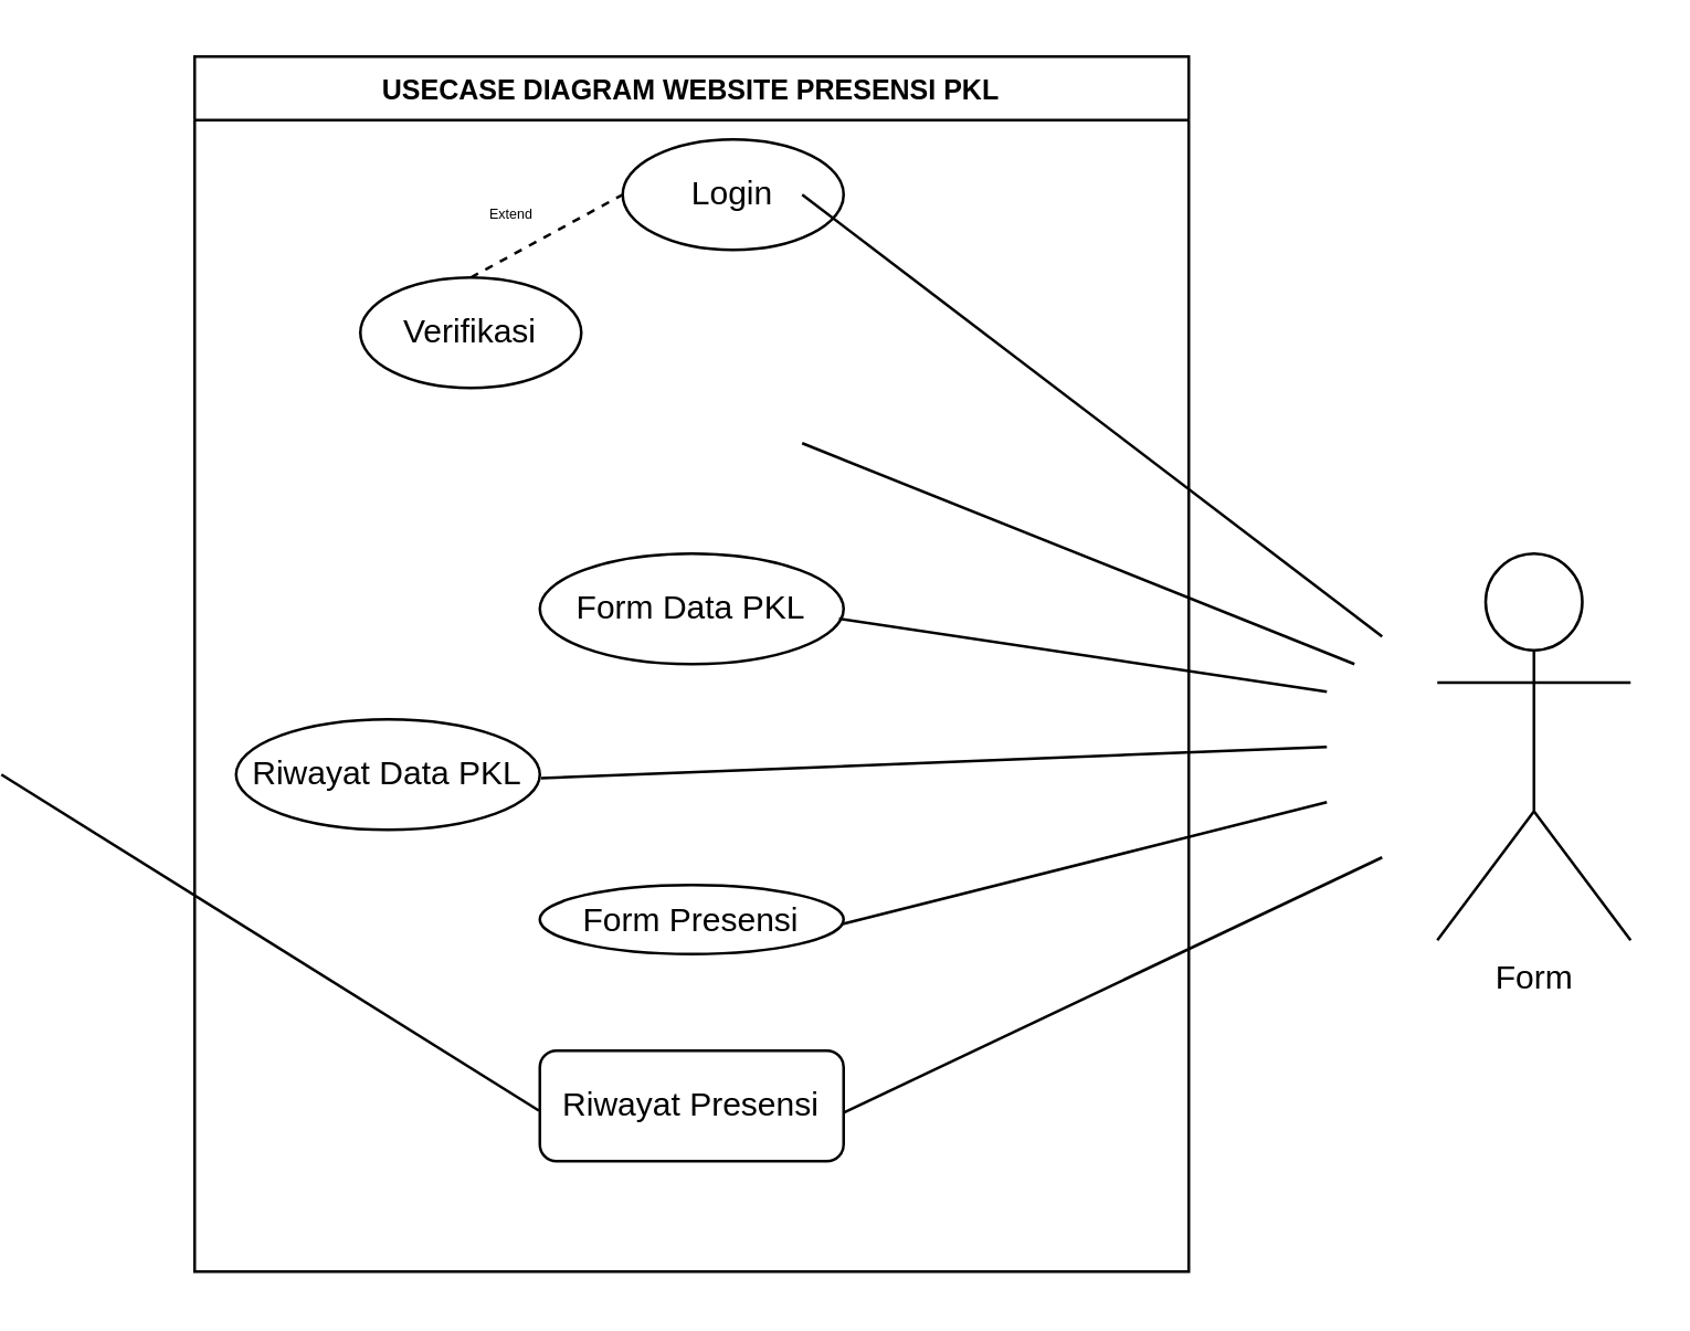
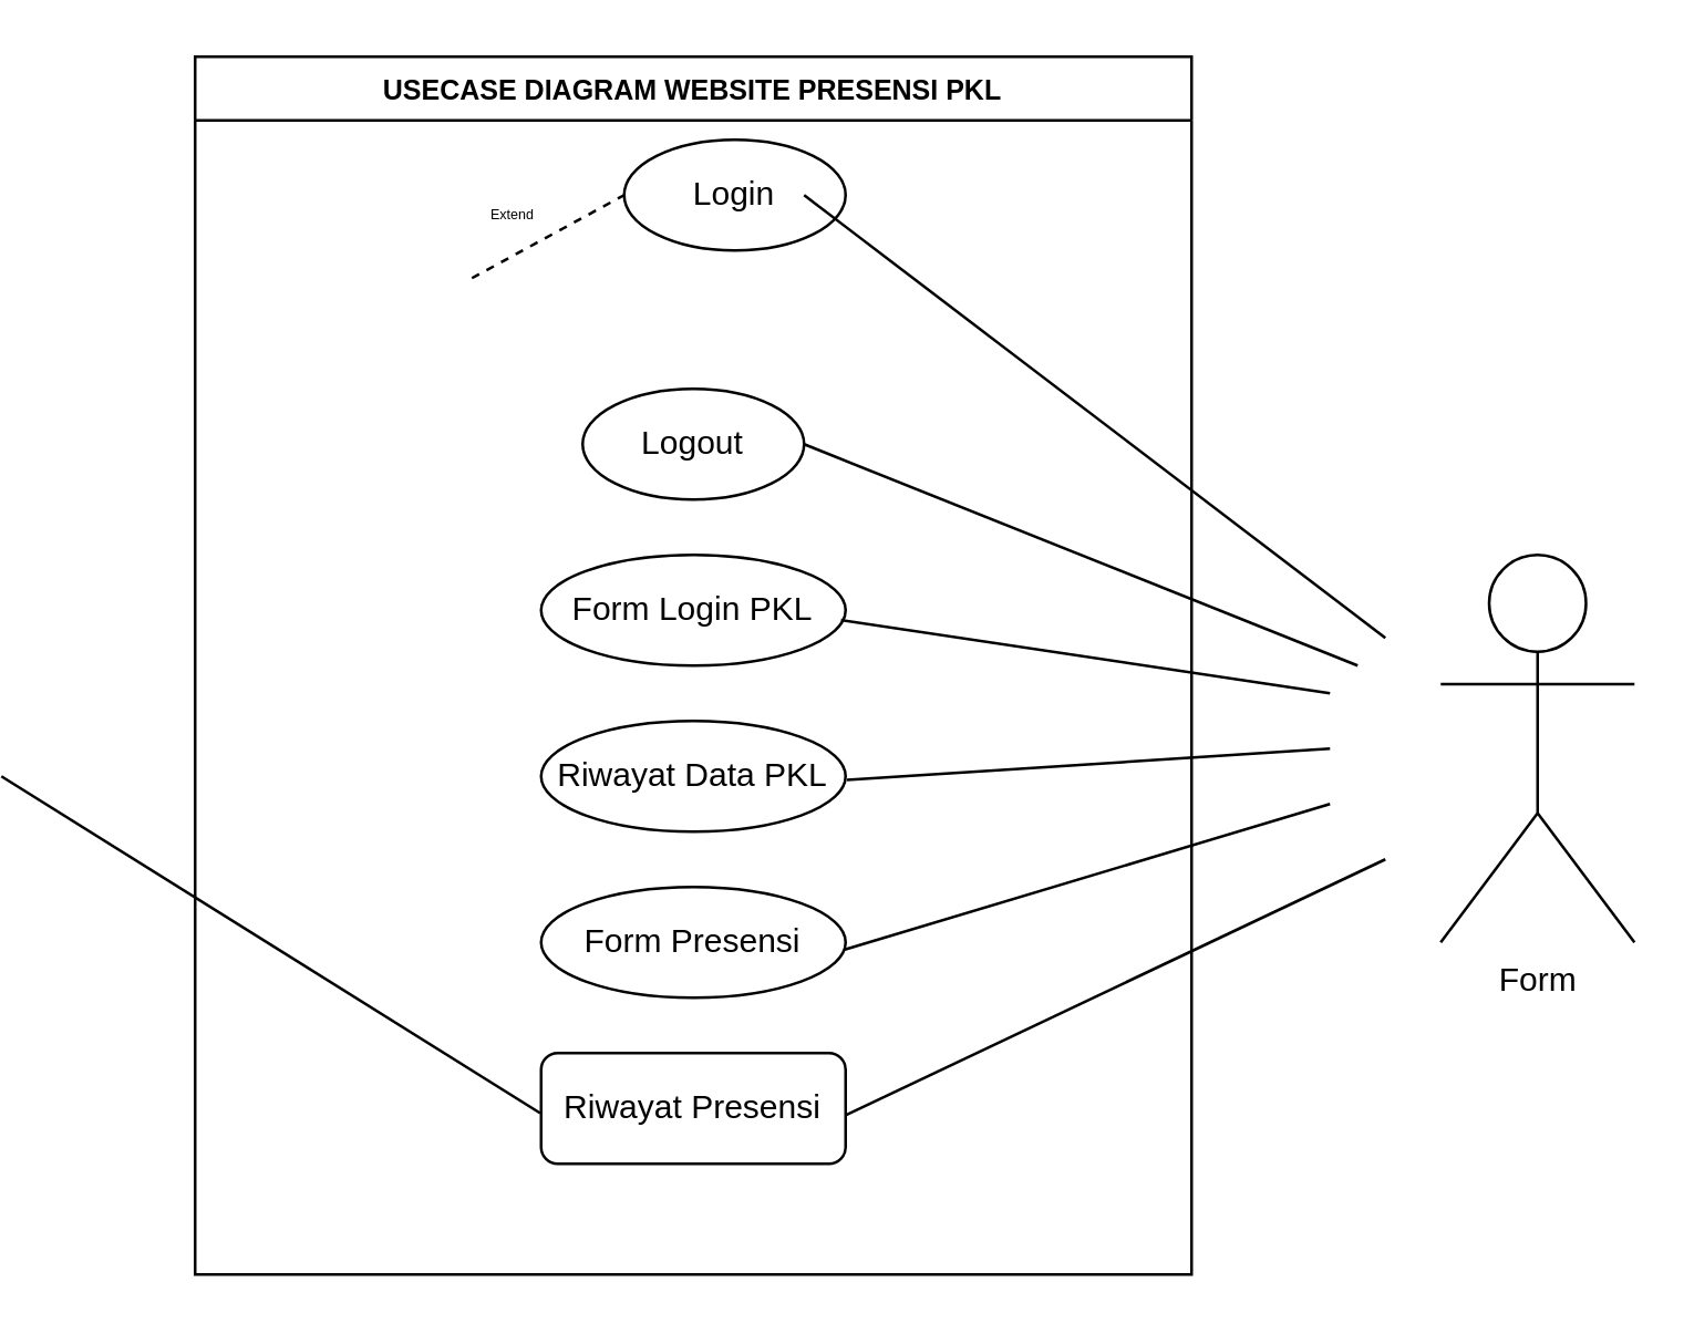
  <mxCell id="0" />
  <mxCell id="1" parent="0" />
  <mxCell id="2" value="Form" style="shape=umlActor;verticalLabelPosition=bottom;verticalAlign=top;html=1;outlineConnect=0;" parent="1" vertex="1"><mxGeometry x="470" y="200" width="70" height="140" as="geometry" /></mxCell>
  <mxCell id="3" value="&lt;font style=&quot;font-size: 10px;&quot;&gt;USECASE DIAGRAM WEBSITE PRESENSI PKL&lt;/font&gt;" style="swimlane;whiteSpace=wrap;html=1;" parent="1" vertex="1"><mxGeometry x="20" y="20" width="360" height="440" as="geometry"><mxRectangle x="280" width="140" height="30" as="alternateBounds" /></mxGeometry></mxCell>
  <mxCell id="4" value="Login" style="ellipse;whiteSpace=wrap;html=1;" parent="3" vertex="1"><mxGeometry x="155" y="30" width="80" height="40" as="geometry" /></mxCell>
- <mxCell id="5" value="Verifikasi" style="ellipse;whiteSpace=wrap;html=1;" parent="3" vertex="1"><mxGeometry x="60" y="80" width="80" height="40" as="geometry" /></mxCell>
+ <mxCell id="6" value="Logout" style="ellipse;whiteSpace=wrap;html=1;" parent="3" vertex="1"><mxGeometry x="140" y="120" width="80" height="40" as="geometry" /></mxCell>
  <mxCell id="7" value="" style="endArrow=none;dashed=1;html=1;rounded=0;entryX=0;entryY=0.5;entryDx=0;entryDy=0;" parent="3" target="4" edge="1"><mxGeometry width="50" height="50" relative="1" as="geometry"><mxPoint x="100" y="80" as="sourcePoint" /><mxPoint x="140" y="30" as="targetPoint" /></mxGeometry></mxCell>
  <mxCell id="8" value="&lt;font style=&quot;font-size: 5px;&quot;&gt;Extend&lt;/font&gt;" style="text;html=1;align=center;verticalAlign=middle;whiteSpace=wrap;rounded=0;" parent="3" vertex="1"><mxGeometry x="100" y="50" width="30" height="10" as="geometry" /></mxCell>
  <mxCell id="9" value="" style="endArrow=none;html=1;rounded=0;" parent="3" edge="1"><mxGeometry width="50" height="50" relative="1" as="geometry"><mxPoint x="220" y="50" as="sourcePoint" /><mxPoint x="430" y="210" as="targetPoint" /></mxGeometry></mxCell>
  <mxCell id="10" value="" style="endArrow=none;html=1;rounded=0;" parent="3" edge="1"><mxGeometry width="50" height="50" relative="1" as="geometry"><mxPoint x="220" y="140" as="sourcePoint" /><mxPoint x="420" y="220" as="targetPoint" /></mxGeometry></mxCell>
- <mxCell id="11" value="Form Data PKL" style="ellipse;whiteSpace=wrap;html=1;" parent="3" vertex="1"><mxGeometry x="125" y="180" width="110" height="40" as="geometry" /></mxCell>
- <mxCell id="12" value="Riwayat Data PKL" style="ellipse;whiteSpace=wrap;html=1;" parent="3" vertex="1"><mxGeometry x="15" y="240" width="110" height="40" as="geometry" /></mxCell>
- <mxCell id="13" value="Form Presensi" style="ellipse;whiteSpace=wrap;html=1;" parent="3" vertex="1"><mxGeometry x="125" y="300" width="110" height="25" as="geometry" /></mxCell>
+ <mxCell id="11" value="Form Login PKL" style="ellipse;whiteSpace=wrap;html=1;" parent="3" vertex="1"><mxGeometry x="125" y="180" width="110" height="40" as="geometry" /></mxCell>
+ <mxCell id="12" value="Riwayat Data PKL" style="ellipse;whiteSpace=wrap;html=1;" parent="3" vertex="1"><mxGeometry x="125" y="240" width="110" height="40" as="geometry" /></mxCell>
+ <mxCell id="13" value="Form Presensi" style="ellipse;whiteSpace=wrap;html=1;" parent="3" vertex="1"><mxGeometry x="125" y="300" width="110" height="40" as="geometry" /></mxCell>
  <mxCell id="14" value="Riwayat Presensi" style="whiteSpace=wrap;html=1;rounded=1;" parent="3" vertex="1"><mxGeometry x="125" y="360" width="110" height="40" as="geometry" /></mxCell>
  <mxCell id="15" value="" style="endArrow=none;html=1;rounded=0;exitX=0.985;exitY=0.588;exitDx=0;exitDy=0;exitPerimeter=0;" parent="3" source="11" edge="1"><mxGeometry width="50" height="50" relative="1" as="geometry"><mxPoint x="230" y="210" as="sourcePoint" /><mxPoint x="410" y="230" as="targetPoint" /></mxGeometry></mxCell>
  <mxCell id="16" value="" style="endArrow=none;html=1;rounded=0;exitX=1.004;exitY=0.533;exitDx=0;exitDy=0;exitPerimeter=0;" parent="3" source="12" edge="1"><mxGeometry width="50" height="50" relative="1" as="geometry"><mxPoint x="230" y="270" as="sourcePoint" /><mxPoint x="410" y="250" as="targetPoint" /></mxGeometry></mxCell>
  <mxCell id="17" value="" style="endArrow=none;html=1;rounded=0;exitX=0.997;exitY=0.565;exitDx=0;exitDy=0;exitPerimeter=0;" parent="3" source="13" edge="1"><mxGeometry width="50" height="50" relative="1" as="geometry"><mxPoint x="230" y="330" as="sourcePoint" /><mxPoint x="410" y="270" as="targetPoint" /></mxGeometry></mxCell>
  <mxCell id="18" value="" style="endArrow=none;html=1;rounded=0;exitX=1.002;exitY=0.558;exitDx=0;exitDy=0;exitPerimeter=0;" parent="3" source="14" edge="1"><mxGeometry width="50" height="50" relative="1" as="geometry"><mxPoint x="230" y="390" as="sourcePoint" /><mxPoint x="430" y="290" as="targetPoint" /></mxGeometry></mxCell>
  <mxCell id="19" value="" style="endArrow=none;html=1;rounded=0;entryX=-0.003;entryY=0.543;entryDx=0;entryDy=0;entryPerimeter=0;" parent="3" target="14" edge="1"><mxGeometry width="50" height="50" relative="1" as="geometry"><mxPoint x="-70" y="260" as="sourcePoint" /><mxPoint x="120" y="380" as="targetPoint" /></mxGeometry></mxCell>
